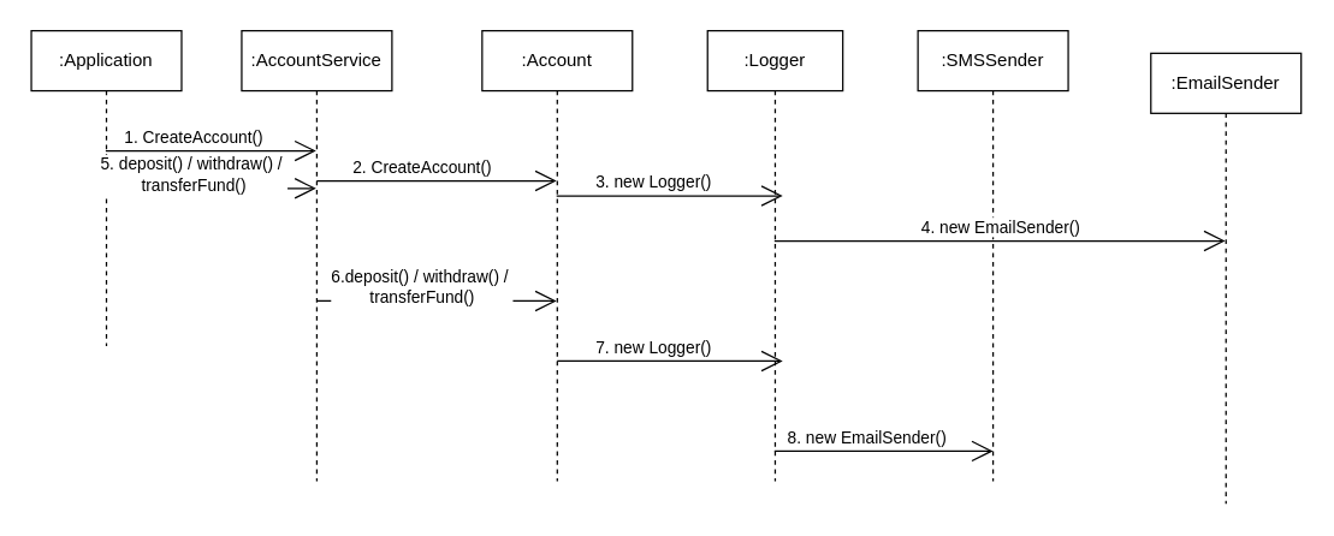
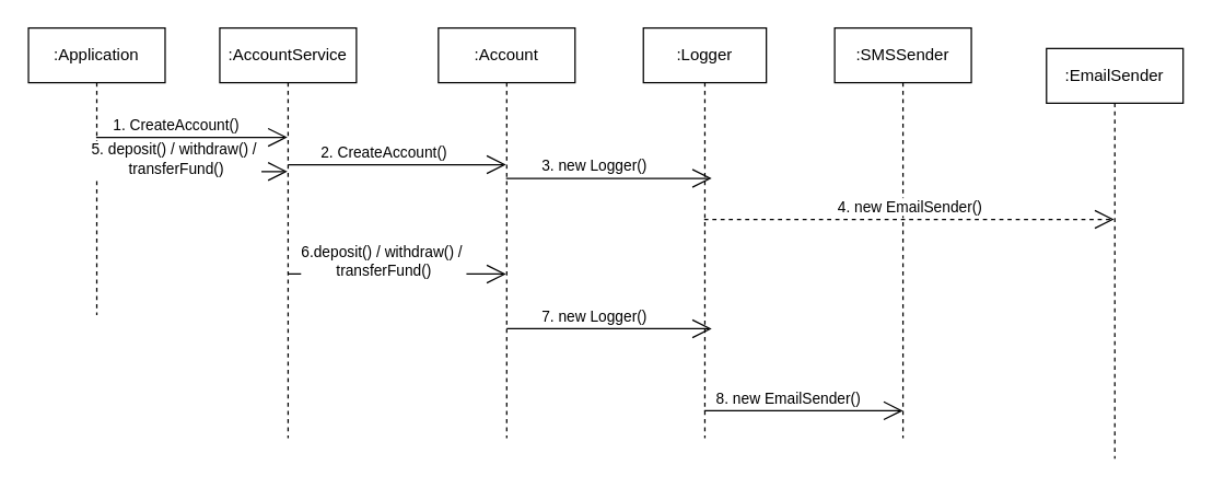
  <mxCell id="0" />
  <mxCell id="1" parent="0" />
  <mxCell id="2" value=":Application" style="shape=umlLifeline;perimeter=lifelinePerimeter;whiteSpace=wrap;html=1;container=1;collapsible=0;recursiveResize=0;outlineConnect=0;fontColor=#000000;" parent="1" vertex="1"><mxGeometry x="20" y="20" width="100" height="210" as="geometry" /></mxCell>
  <mxCell id="3" value=":AccountService" style="shape=umlLifeline;perimeter=lifelinePerimeter;whiteSpace=wrap;html=1;container=1;collapsible=0;recursiveResize=0;outlineConnect=0;fontColor=#000000;" parent="1" vertex="1"><mxGeometry x="160" y="20" width="100" height="300" as="geometry" /></mxCell>
  <mxCell id="4" value=":Account" style="shape=umlLifeline;perimeter=lifelinePerimeter;whiteSpace=wrap;html=1;container=1;collapsible=0;recursiveResize=0;outlineConnect=0;fontColor=#000000;" parent="1" vertex="1"><mxGeometry x="320" y="20" width="100" height="300" as="geometry" /></mxCell>
  <mxCell id="5" value=":Logger" style="shape=umlLifeline;perimeter=lifelinePerimeter;whiteSpace=wrap;html=1;container=1;collapsible=0;recursiveResize=0;outlineConnect=0;fontColor=#000000;" parent="1" vertex="1"><mxGeometry x="470" y="20" width="90" height="300" as="geometry" /></mxCell>
  <mxCell id="6" value=":SMSSender" style="shape=umlLifeline;perimeter=lifelinePerimeter;whiteSpace=wrap;html=1;container=1;collapsible=0;recursiveResize=0;outlineConnect=0;fontColor=#000000;" parent="1" vertex="1"><mxGeometry x="610" y="20" width="100" height="300" as="geometry" /></mxCell>
  <mxCell id="7" value=":EmailSender" style="shape=umlLifeline;perimeter=lifelinePerimeter;whiteSpace=wrap;html=1;container=1;collapsible=0;recursiveResize=0;outlineConnect=0;fontColor=#000000;" parent="1" vertex="1"><mxGeometry x="765" y="35" width="100" height="300" as="geometry" /></mxCell>
  <mxCell id="8" value="" style="endArrow=open;endFill=1;endSize=12;html=1;" edge="1" parent="1" source="2" target="3"><mxGeometry width="160" relative="1" as="geometry"><mxPoint x="400" y="240" as="sourcePoint" /><mxPoint x="560" y="240" as="targetPoint" /><Array as="points"><mxPoint x="150" y="100" /></Array></mxGeometry></mxCell>
  <mxCell id="9" value="1. CreateAccount()" style="edgeLabel;html=1;align=center;verticalAlign=middle;resizable=0;points=[];" vertex="1" connectable="0" parent="8"><mxGeometry x="0.15" y="-23" relative="1" as="geometry"><mxPoint x="-23" y="-33" as="offset" /></mxGeometry></mxCell>
  <mxCell id="10" value="" style="endArrow=open;endFill=1;endSize=12;html=1;" edge="1" parent="1" target="4"><mxGeometry width="160" relative="1" as="geometry"><mxPoint x="210" y="120" as="sourcePoint" /><mxPoint x="350" y="120" as="targetPoint" /><Array as="points"><mxPoint x="290.5" y="120" /></Array></mxGeometry></mxCell>
  <mxCell id="11" value="2. CreateAccount()" style="edgeLabel;html=1;align=center;verticalAlign=middle;resizable=0;points=[];" vertex="1" connectable="0" parent="10"><mxGeometry x="0.15" y="-23" relative="1" as="geometry"><mxPoint x="-23" y="-33" as="offset" /></mxGeometry></mxCell>
  <mxCell id="12" value="" style="endArrow=open;endFill=1;endSize=12;html=1;" edge="1" parent="1" source="4"><mxGeometry width="160" relative="1" as="geometry"><mxPoint x="220" y="130" as="sourcePoint" /><mxPoint x="520" y="130" as="targetPoint" /><Array as="points"><mxPoint x="500" y="130" /></Array></mxGeometry></mxCell>
  <mxCell id="13" value="3. new Logger()" style="edgeLabel;html=1;align=center;verticalAlign=middle;resizable=0;points=[];" vertex="1" connectable="0" parent="12"><mxGeometry x="0.15" y="-23" relative="1" as="geometry"><mxPoint x="-23" y="-33" as="offset" /></mxGeometry></mxCell>
- <mxCell id="14" value="" style="endArrow=open;endFill=1;endSize=12;html=1;" edge="1" parent="1" source="5" target="7"><mxGeometry width="160" relative="1" as="geometry"><mxPoint x="499.5" y="140" as="sourcePoint" /><mxPoint x="889.5" y="140" as="targetPoint" /><Array as="points"><mxPoint x="625" y="160" /></Array></mxGeometry></mxCell>
+ <mxCell id="14" value="" style="endArrow=open;endFill=1;endSize=12;html=1;dashed=1;" edge="1" parent="1" source="5" target="7"><mxGeometry width="160" relative="1" as="geometry"><mxPoint x="499.5" y="140" as="sourcePoint" /><mxPoint x="889.5" y="140" as="targetPoint" /><Array as="points"><mxPoint x="625" y="160" /></Array></mxGeometry></mxCell>
  <mxCell id="15" value="4. new EmailSender()" style="edgeLabel;html=1;align=center;verticalAlign=middle;resizable=0;points=[];" vertex="1" connectable="0" parent="14"><mxGeometry x="0.15" y="-23" relative="1" as="geometry"><mxPoint x="-23" y="-33" as="offset" /></mxGeometry></mxCell>
  <mxCell id="16" value="" style="endArrow=open;endFill=1;endSize=12;html=1;" edge="1" parent="1" source="2" target="3"><mxGeometry width="160" relative="1" as="geometry"><mxPoint x="79.5" y="110" as="sourcePoint" /><mxPoint x="219.5" y="110" as="targetPoint" /><Array as="points" /></mxGeometry></mxCell>
  <mxCell id="17" value="5. deposit() / withdraw() /&amp;nbsp;&lt;br&gt;transferFund()" style="edgeLabel;html=1;align=center;verticalAlign=middle;resizable=0;points=[];" vertex="1" connectable="0" parent="16"><mxGeometry x="0.15" y="-23" relative="1" as="geometry"><mxPoint x="-23" y="-33" as="offset" /></mxGeometry></mxCell>
  <mxCell id="18" value="" style="endArrow=open;endFill=1;endSize=12;html=1;" edge="1" parent="1" target="4"><mxGeometry width="160" relative="1" as="geometry"><mxPoint x="210" y="200" as="sourcePoint" /><mxPoint x="350" y="200" as="targetPoint" /><Array as="points" /></mxGeometry></mxCell>
  <mxCell id="19" value="6.deposit() / withdraw() /&amp;nbsp;&lt;br&gt;transferFund()" style="edgeLabel;html=1;align=center;verticalAlign=middle;resizable=0;points=[];" vertex="1" connectable="0" parent="18"><mxGeometry x="0.15" y="-23" relative="1" as="geometry"><mxPoint x="-23" y="-33" as="offset" /></mxGeometry></mxCell>
  <mxCell id="20" value="" style="endArrow=open;endFill=1;endSize=12;html=1;" edge="1" parent="1"><mxGeometry width="160" relative="1" as="geometry"><mxPoint x="370" y="240" as="sourcePoint" /><mxPoint x="520" y="240" as="targetPoint" /><Array as="points"><mxPoint x="500.5" y="240" /></Array></mxGeometry></mxCell>
  <mxCell id="21" value="7. new Logger()" style="edgeLabel;html=1;align=center;verticalAlign=middle;resizable=0;points=[];" vertex="1" connectable="0" parent="20"><mxGeometry x="0.15" y="-23" relative="1" as="geometry"><mxPoint x="-23" y="-33" as="offset" /></mxGeometry></mxCell>
  <mxCell id="22" value="" style="endArrow=open;endFill=1;endSize=12;html=1;" edge="1" parent="1" source="5"><mxGeometry width="160" relative="1" as="geometry"><mxPoint x="524.5" y="170" as="sourcePoint" /><mxPoint x="660" y="300" as="targetPoint" /><Array as="points"><mxPoint x="635" y="300" /></Array></mxGeometry></mxCell>
  <mxCell id="23" value="8. new EmailSender()" style="edgeLabel;html=1;align=center;verticalAlign=middle;resizable=0;points=[];" vertex="1" connectable="0" parent="22"><mxGeometry x="0.15" y="-23" relative="1" as="geometry"><mxPoint x="-23" y="-33" as="offset" /></mxGeometry></mxCell>
